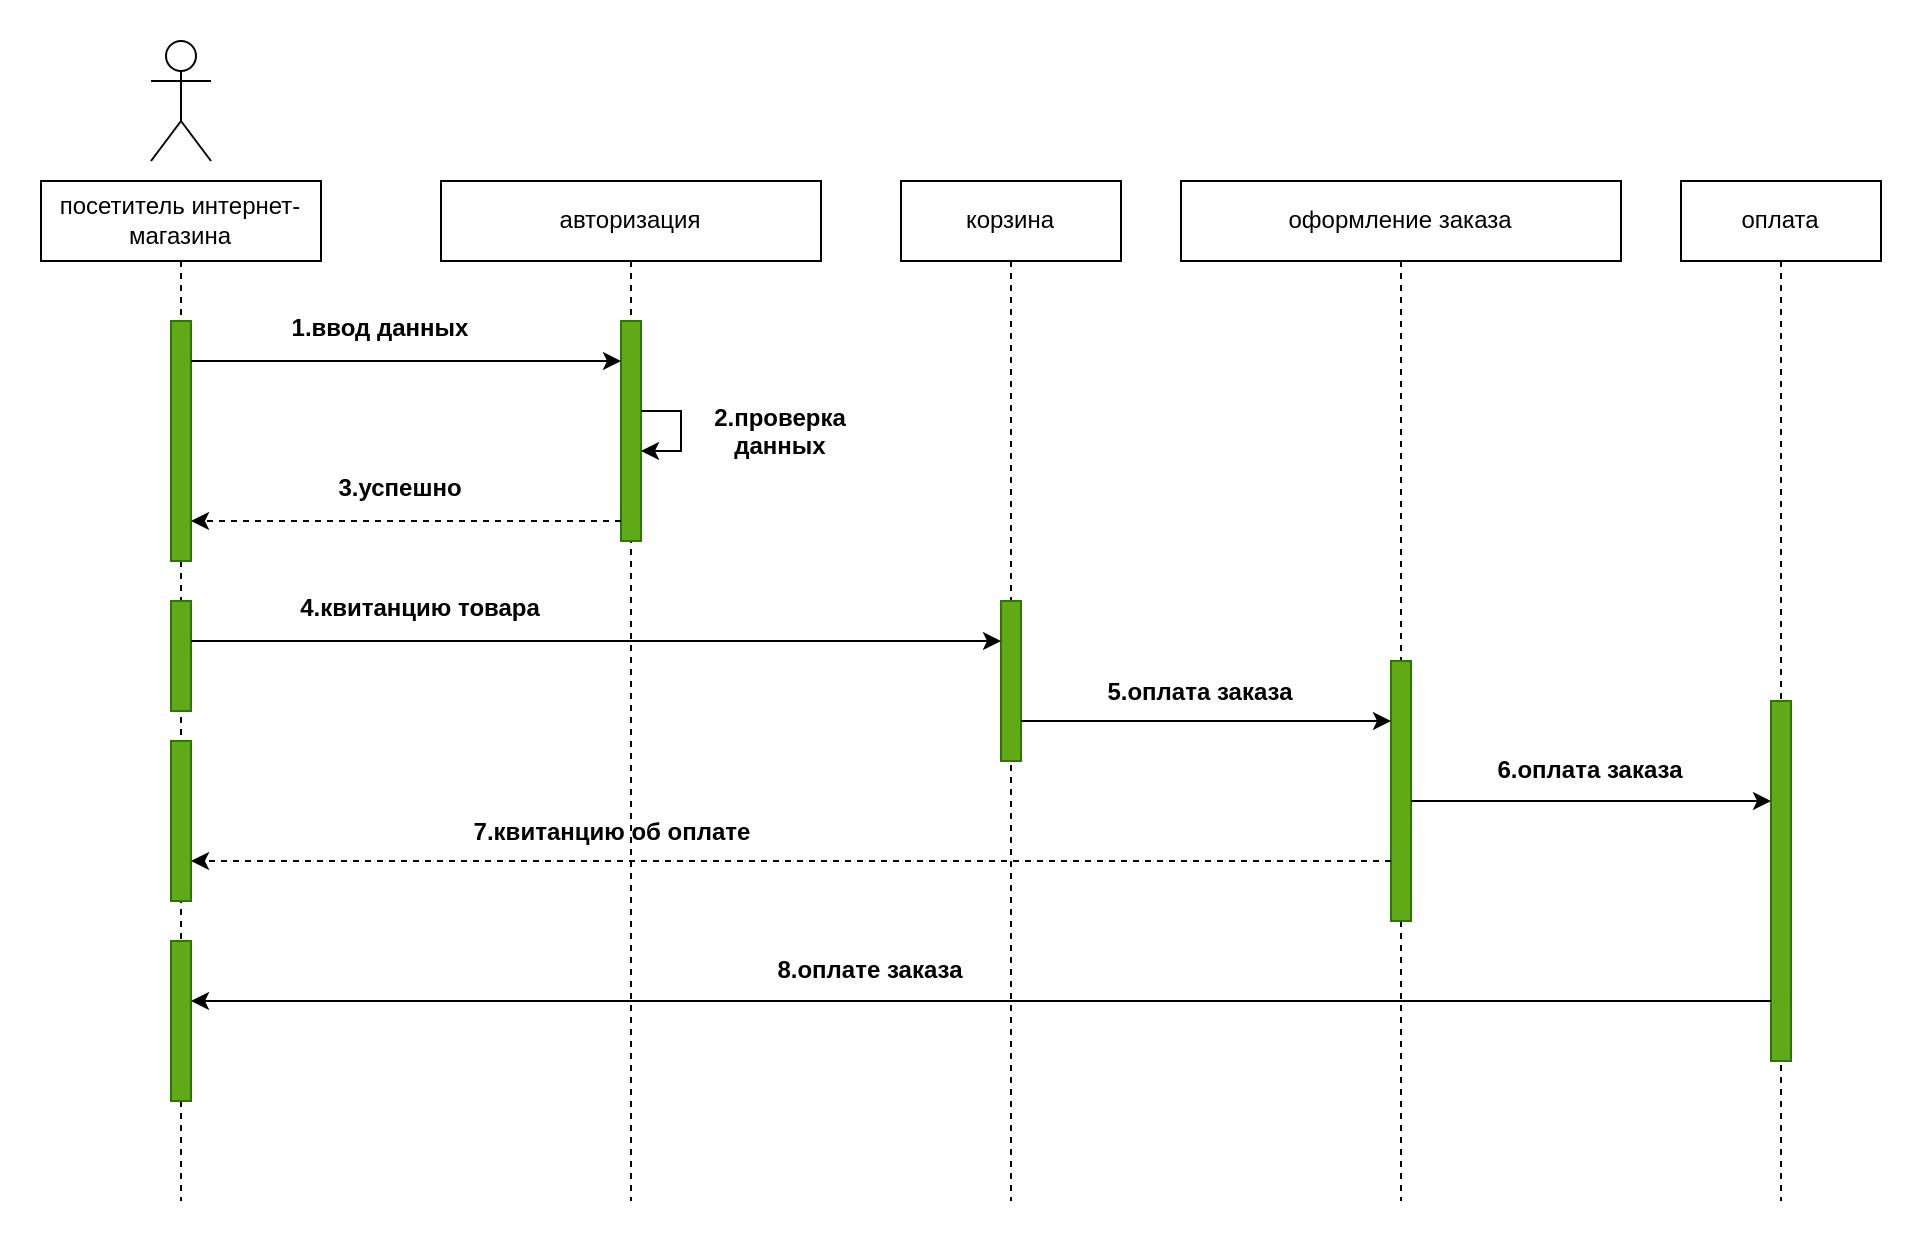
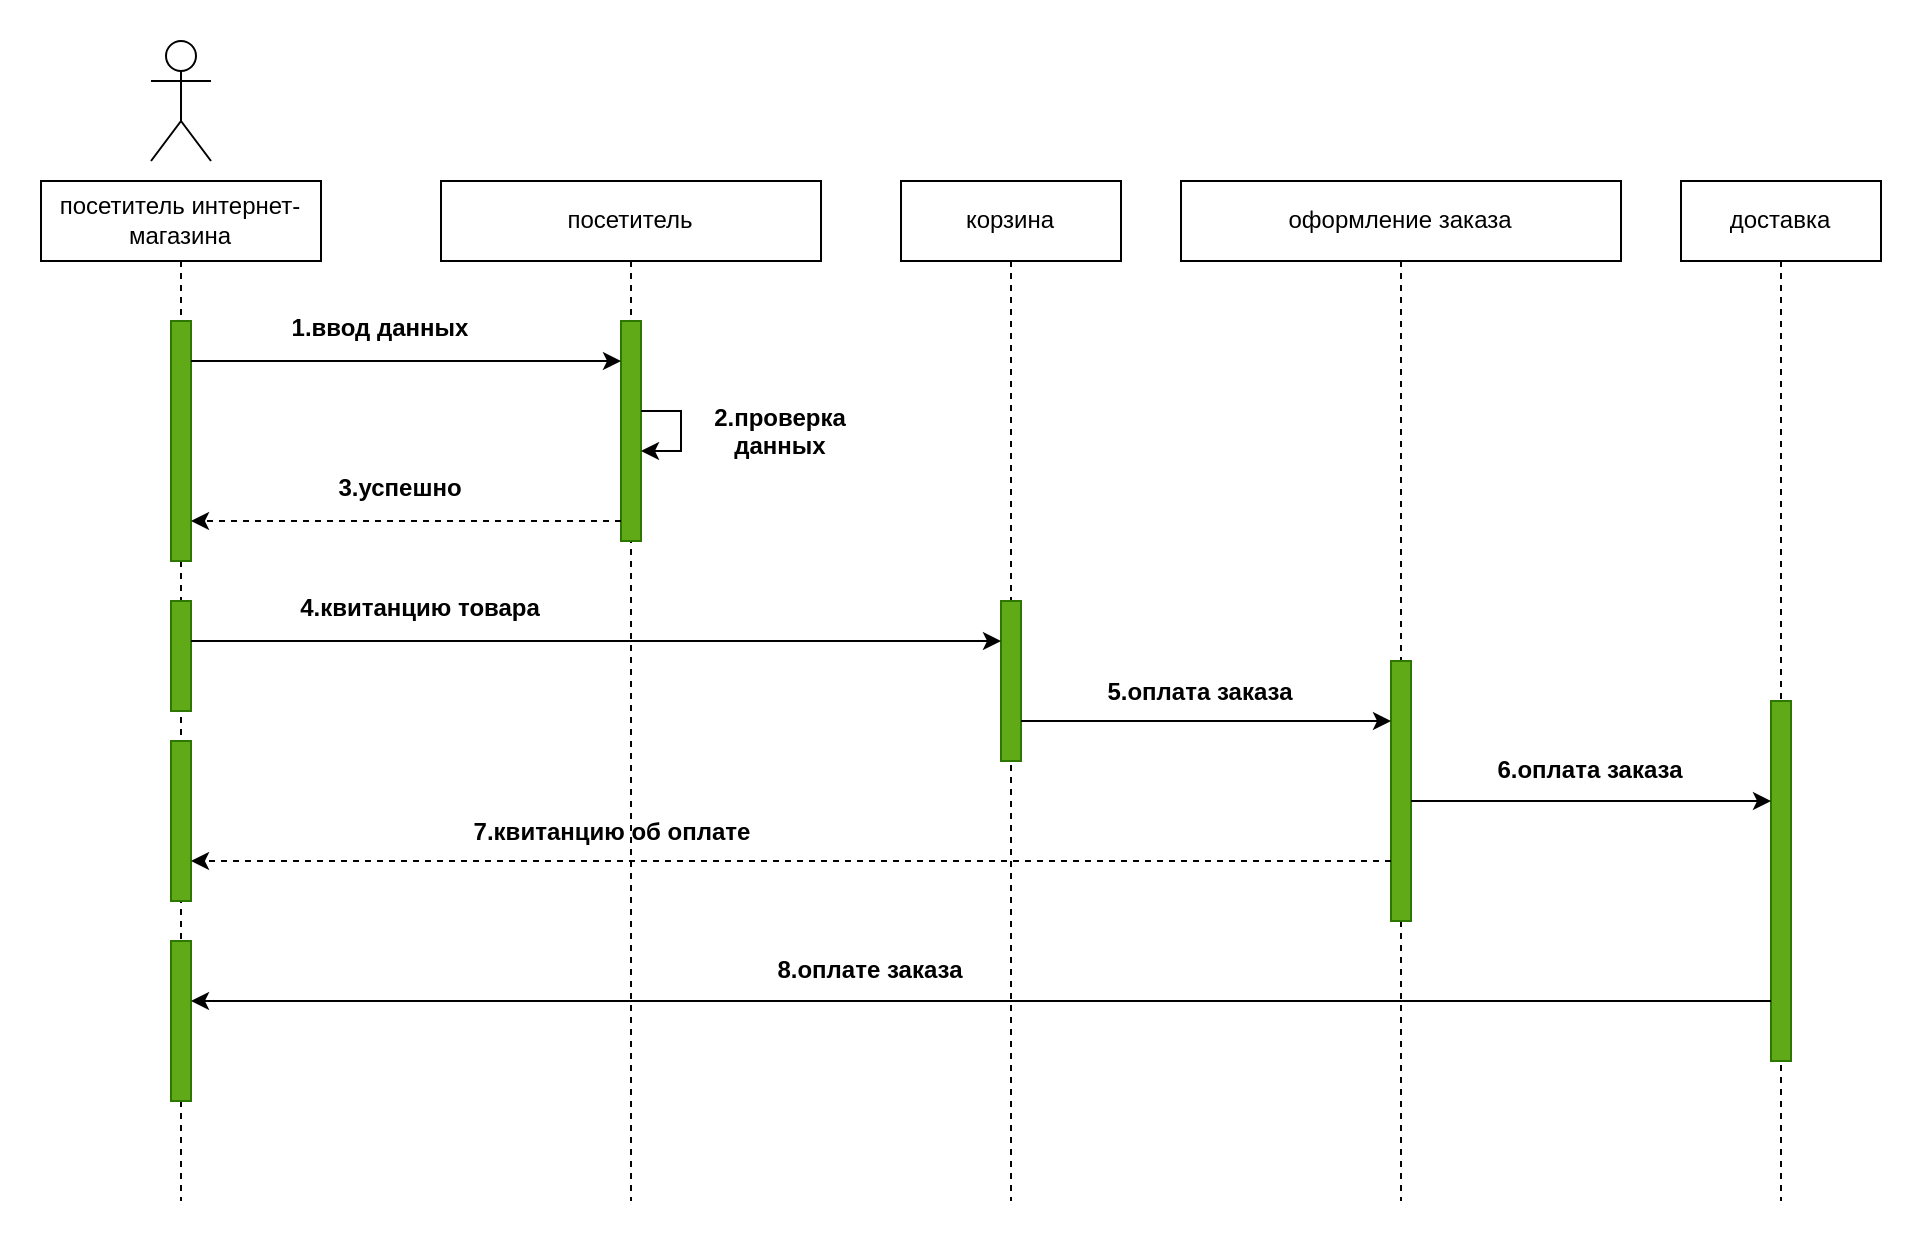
  <mxCell id="0" />
  <mxCell id="1" parent="0" />
  <mxCell id="2" value="посетитель интернет-магазина" style="shape=umlLifeline;perimeter=lifelinePerimeter;whiteSpace=wrap;html=1;container=1;collapsible=0;recursiveResize=0;outlineConnect=0;" parent="1" vertex="1"><mxGeometry x="20" y="90" width="140" height="510" as="geometry" /></mxCell>
  <mxCell id="3" value="" style="html=1;points=[];perimeter=orthogonalPerimeter;fillColor=#60a917;strokeColor=#2D7600;fontColor=#ffffff;" parent="2" vertex="1"><mxGeometry x="65" y="70" width="10" height="120" as="geometry" /></mxCell>
  <mxCell id="4" value="" style="html=1;points=[];perimeter=orthogonalPerimeter;fillColor=#60a917;fontColor=#ffffff;strokeColor=#2D7600;" parent="2" vertex="1"><mxGeometry x="65" y="280" width="10" height="80" as="geometry" /></mxCell>
  <mxCell id="5" value="" style="html=1;points=[];perimeter=orthogonalPerimeter;fillColor=#60a917;fontColor=#ffffff;strokeColor=#2D7600;" parent="2" vertex="1"><mxGeometry x="65" y="380" width="10" height="80" as="geometry" /></mxCell>
  <mxCell id="6" value="" style="html=1;points=[];perimeter=orthogonalPerimeter;fillColor=#60a917;fontColor=#ffffff;strokeColor=#2D7600;" parent="2" vertex="1"><mxGeometry x="65" y="210" width="10" height="55" as="geometry" /></mxCell>
  <mxCell id="7" value="" style="shape=umlActor;verticalLabelPosition=bottom;verticalAlign=top;html=1;outlineConnect=0;" parent="1" vertex="1"><mxGeometry x="75" y="20" width="30" height="60" as="geometry" /></mxCell>
- <mxCell id="8" value="авторизация" style="shape=umlLifeline;perimeter=lifelinePerimeter;whiteSpace=wrap;html=1;container=1;collapsible=0;recursiveResize=0;outlineConnect=0;" parent="1" vertex="1"><mxGeometry x="220" y="90" width="190" height="510" as="geometry" /></mxCell>
+ <mxCell id="8" value="посетитель" style="shape=umlLifeline;perimeter=lifelinePerimeter;whiteSpace=wrap;html=1;container=1;collapsible=0;recursiveResize=0;outlineConnect=0;" parent="1" vertex="1"><mxGeometry x="220" y="90" width="190" height="510" as="geometry" /></mxCell>
  <mxCell id="9" value="" style="html=1;points=[];perimeter=orthogonalPerimeter;fillColor=#60a917;fontColor=#ffffff;strokeColor=#2D7600;" parent="8" vertex="1"><mxGeometry x="90" y="70" width="10" height="110" as="geometry" /></mxCell>
  <mxCell id="10" style="edgeStyle=orthogonalEdgeStyle;rounded=0;orthogonalLoop=1;jettySize=auto;html=1;" parent="8" source="9" target="9" edge="1"><mxGeometry relative="1" as="geometry" /></mxCell>
  <mxCell id="11" value="2.проверка &#10;данных" style="text;align=center;fontStyle=1;verticalAlign=middle;spacingLeft=3;spacingRight=3;strokeColor=none;rotatable=0;points=[[0,0.5],[1,0.5]];portConstraint=eastwest;" parent="8" vertex="1"><mxGeometry x="130" y="112" width="80" height="26" as="geometry" /></mxCell>
  <mxCell id="12" value="7.квитанцию об оплате" style="text;align=center;fontStyle=1;verticalAlign=middle;spacingLeft=3;spacingRight=3;strokeColor=none;rotatable=0;points=[[0,0.5],[1,0.5]];portConstraint=eastwest;" parent="8" vertex="1"><mxGeometry x="49" y="310" width="74" height="30" as="geometry" /></mxCell>
  <mxCell id="13" value="4.квитанцию товара" style="text;align=center;fontStyle=1;verticalAlign=middle;spacingLeft=3;spacingRight=3;strokeColor=none;rotatable=0;points=[[0,0.5],[1,0.5]];portConstraint=eastwest;" parent="8" vertex="1"><mxGeometry x="-50" y="200" width="80" height="26" as="geometry" /></mxCell>
  <mxCell id="14" style="edgeStyle=orthogonalEdgeStyle;rounded=0;orthogonalLoop=1;jettySize=auto;html=1;" parent="1" source="3" target="9" edge="1"><mxGeometry relative="1" as="geometry"><Array as="points"><mxPoint x="190" y="180" /><mxPoint x="190" y="180" /></Array></mxGeometry></mxCell>
  <mxCell id="15" value="корзина" style="shape=umlLifeline;perimeter=lifelinePerimeter;whiteSpace=wrap;html=1;container=1;collapsible=0;recursiveResize=0;outlineConnect=0;" parent="1" vertex="1"><mxGeometry x="450" y="90" width="110" height="510" as="geometry" /></mxCell>
  <mxCell id="16" value="" style="html=1;points=[];perimeter=orthogonalPerimeter;fillColor=#60a917;fontColor=#ffffff;strokeColor=#2D7600;" parent="15" vertex="1"><mxGeometry x="50" y="210" width="10" height="80" as="geometry" /></mxCell>
  <mxCell id="17" style="edgeStyle=orthogonalEdgeStyle;rounded=0;orthogonalLoop=1;jettySize=auto;html=1;startArrow=none;" parent="1" source="6" target="16" edge="1"><mxGeometry relative="1" as="geometry"><Array as="points"><mxPoint x="380" y="320" /><mxPoint x="380" y="320" /></Array></mxGeometry></mxCell>
  <mxCell id="18" value="оформление заказа" style="shape=umlLifeline;perimeter=lifelinePerimeter;whiteSpace=wrap;html=1;container=1;collapsible=0;recursiveResize=0;outlineConnect=0;" parent="1" vertex="1"><mxGeometry x="590" y="90" width="220" height="510" as="geometry" /></mxCell>
  <mxCell id="19" value="" style="html=1;points=[];perimeter=orthogonalPerimeter;fillColor=#60a917;fontColor=#ffffff;strokeColor=#2D7600;" parent="18" vertex="1"><mxGeometry x="105" y="240" width="10" height="130" as="geometry" /></mxCell>
  <mxCell id="20" value="6.оплата заказа" style="text;html=1;strokeColor=none;fillColor=none;align=center;verticalAlign=middle;whiteSpace=wrap;rounded=0;fontStyle=1" parent="18" vertex="1"><mxGeometry x="140" y="280" width="130" height="30" as="geometry" /></mxCell>
  <mxCell id="21" style="edgeStyle=orthogonalEdgeStyle;rounded=0;orthogonalLoop=1;jettySize=auto;html=1;" parent="1" source="16" target="19" edge="1"><mxGeometry relative="1" as="geometry"><Array as="points"><mxPoint x="580" y="360" /><mxPoint x="580" y="360" /></Array></mxGeometry></mxCell>
  <mxCell id="22" style="edgeStyle=orthogonalEdgeStyle;rounded=0;orthogonalLoop=1;jettySize=auto;html=1;dashed=1;" parent="1" source="9" target="3" edge="1"><mxGeometry relative="1" as="geometry"><Array as="points"><mxPoint x="220" y="260" /><mxPoint x="220" y="260" /></Array></mxGeometry></mxCell>
  <mxCell id="23" value="3.успешно" style="text;align=center;fontStyle=1;verticalAlign=middle;spacingLeft=3;spacingRight=3;strokeColor=none;rotatable=0;points=[[0,0.5],[1,0.5]];portConstraint=eastwest;" parent="1" vertex="1"><mxGeometry x="160" y="230" width="80" height="26" as="geometry" /></mxCell>
  <mxCell id="24" style="edgeStyle=orthogonalEdgeStyle;rounded=0;orthogonalLoop=1;jettySize=auto;html=1;dashed=1;" parent="1" source="19" target="4" edge="1"><mxGeometry x="-0.014" y="-30" relative="1" as="geometry"><mxPoint x="942.5" y="495" as="sourcePoint" /><Array as="points"><mxPoint x="620" y="430" /><mxPoint x="620" y="430" /></Array><mxPoint as="offset" /></mxGeometry></mxCell>
- <mxCell id="25" value="оплата" style="shape=umlLifeline;perimeter=lifelinePerimeter;whiteSpace=wrap;html=1;container=1;collapsible=0;recursiveResize=0;outlineConnect=0;" parent="1" vertex="1"><mxGeometry x="840" y="90" width="100" height="510" as="geometry" /></mxCell>
+ <mxCell id="25" value="доставка" style="shape=umlLifeline;perimeter=lifelinePerimeter;whiteSpace=wrap;html=1;container=1;collapsible=0;recursiveResize=0;outlineConnect=0;" parent="1" vertex="1"><mxGeometry x="840" y="90" width="100" height="510" as="geometry" /></mxCell>
  <mxCell id="26" value="" style="html=1;points=[];perimeter=orthogonalPerimeter;fillColor=#60a917;fontColor=#ffffff;strokeColor=#2D7600;" parent="25" vertex="1"><mxGeometry x="45" y="260" width="10" height="180" as="geometry" /></mxCell>
  <mxCell id="27" style="edgeStyle=orthogonalEdgeStyle;rounded=0;orthogonalLoop=1;jettySize=auto;html=1;" parent="1" source="19" target="26" edge="1"><mxGeometry relative="1" as="geometry"><Array as="points"><mxPoint x="850" y="400" /><mxPoint x="850" y="400" /></Array></mxGeometry></mxCell>
  <mxCell id="28" value="1.ввод данных" style="text;align=center;fontStyle=1;verticalAlign=middle;spacingLeft=3;spacingRight=3;strokeColor=none;rotatable=0;points=[[0,0.5],[1,0.5]];portConstraint=eastwest;" parent="1" vertex="1"><mxGeometry x="150" y="150" width="80" height="26" as="geometry" /></mxCell>
  <mxCell id="29" style="edgeStyle=orthogonalEdgeStyle;rounded=0;orthogonalLoop=1;jettySize=auto;html=1;startArrow=classic;startFill=1;endArrow=none;endFill=0;" parent="1" source="5" target="26" edge="1"><mxGeometry relative="1" as="geometry"><Array as="points"><mxPoint x="830" y="500" /><mxPoint x="830" y="500" /></Array></mxGeometry></mxCell>
  <mxCell id="30" value="8.оплате заказа" style="text;html=1;strokeColor=none;fillColor=none;align=center;verticalAlign=middle;whiteSpace=wrap;rounded=0;fontStyle=1" parent="1" vertex="1"><mxGeometry x="370" y="470" width="130" height="30" as="geometry" /></mxCell>
  <mxCell id="31" value="5.оплата заказа" style="text;align=center;fontStyle=1;verticalAlign=middle;spacingLeft=3;spacingRight=3;strokeColor=none;rotatable=0;points=[[0,0.5],[1,0.5]];portConstraint=eastwest;" parent="1" vertex="1"><mxGeometry x="560" y="332" width="80" height="26" as="geometry" /></mxCell>
